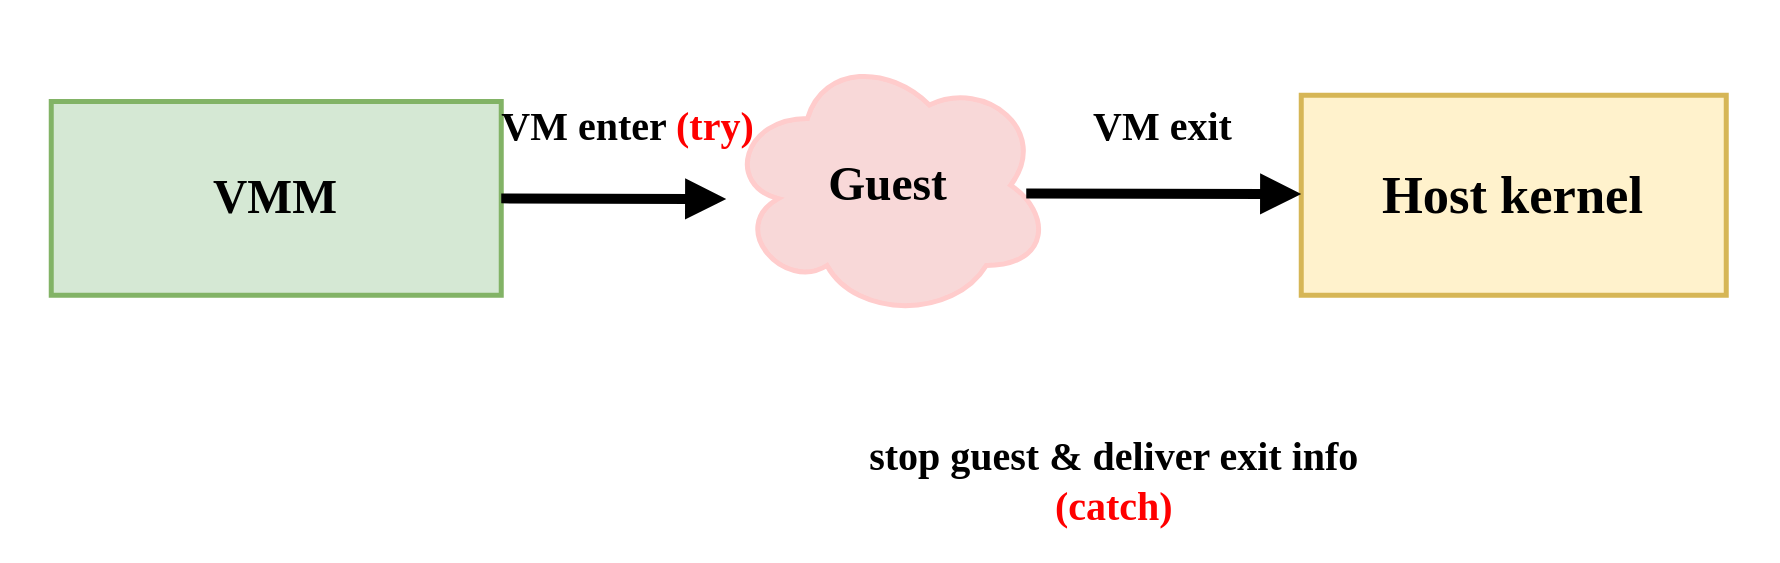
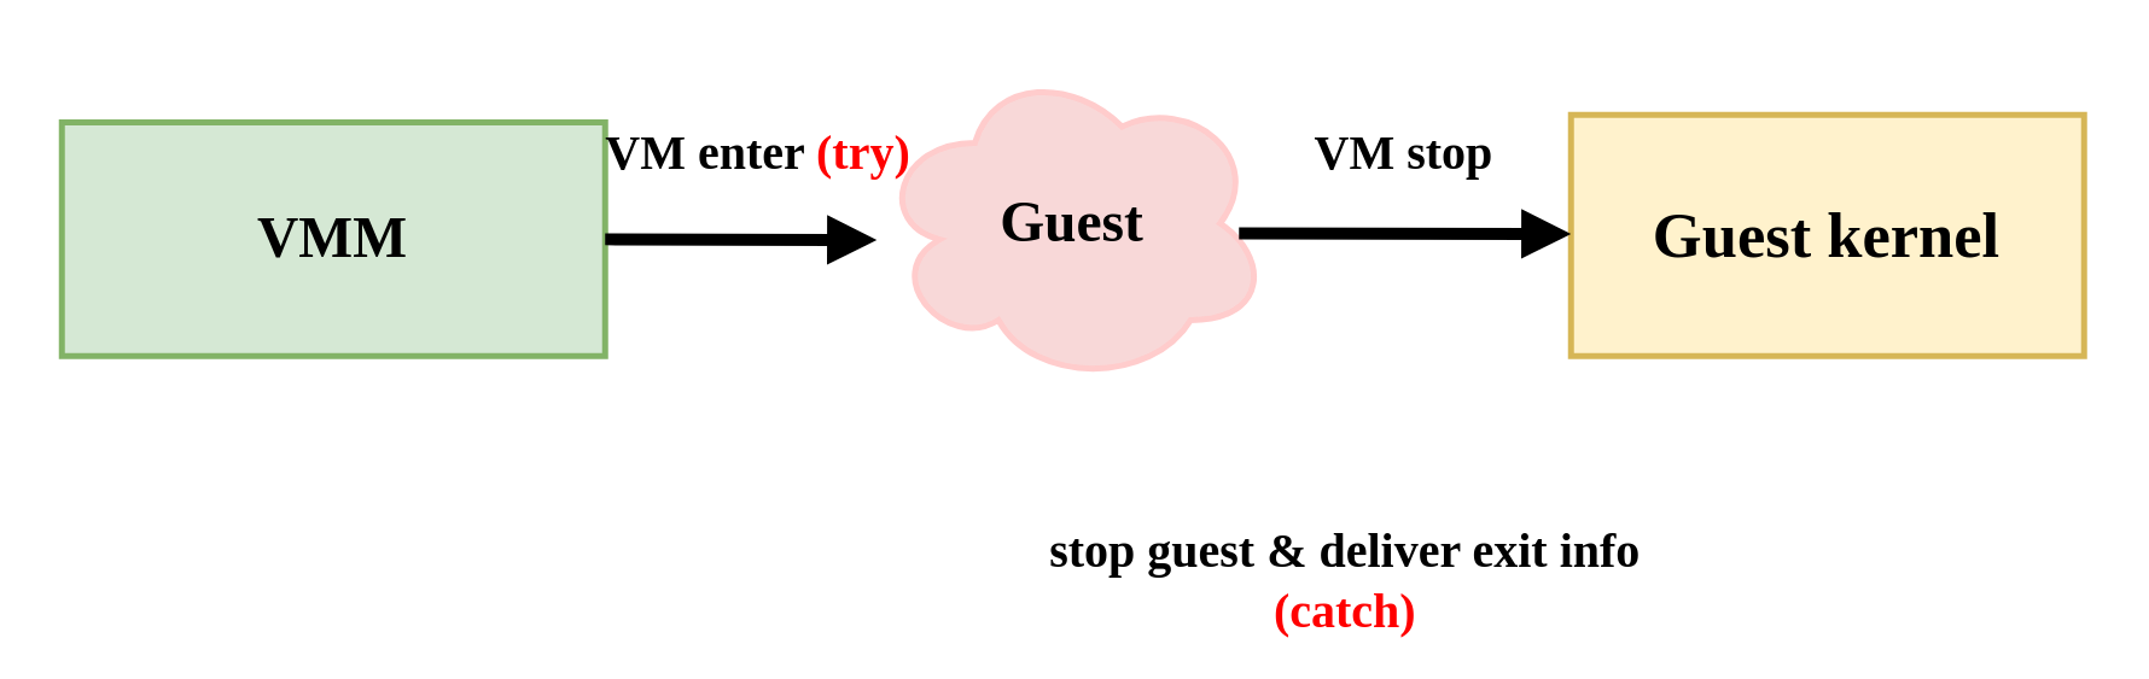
  <mxCell id="0" />
  <mxCell id="1" parent="0" />
- <mxCell id="2" value="Host kernel" style="whiteSpace=wrap;strokeWidth=2;fillColor=#fff2cc;strokeColor=#d6b656;fontFamily=Verdana;fontStyle=1;fontSize=21;" vertex="1" parent="1"><mxGeometry x="520" y="37.5" width="170" height="80" as="geometry" /></mxCell>
+ <mxCell id="2" value="Guest kernel" style="whiteSpace=wrap;strokeWidth=2;fillColor=#fff2cc;strokeColor=#d6b656;fontFamily=Verdana;fontStyle=1;fontSize=21;" vertex="1" parent="1"><mxGeometry x="520" y="37.5" width="170" height="80" as="geometry" /></mxCell>
  <mxCell id="3" value="VMM" style="whiteSpace=wrap;strokeWidth=2;fillColor=#d5e8d4;strokeColor=#82b366;fontFamily=Verdana;fontStyle=1;fontSize=19;" vertex="1" parent="1"><mxGeometry x="20" y="40" width="180" height="77.5" as="geometry" /></mxCell>
  <mxCell id="4" value="Guest" style="ellipse;shape=cloud;whiteSpace=wrap;html=1;fontSize=19;fontFamily=Verdana;fillColor=#F8D8D8;strokeColor=#FFCCCC;strokeWidth=2;fontStyle=1;" vertex="1" parent="1"><mxGeometry x="290" y="20" width="130" height="107" as="geometry" /></mxCell>
  <mxCell id="5" value="" style="rounded=0;orthogonalLoop=1;jettySize=auto;html=1;strokeWidth=4;endArrow=none;endFill=0;startArrow=block;startFill=1;entryX=1;entryY=0.5;entryDx=0;entryDy=0;" edge="1" parent="1" target="3"><mxGeometry relative="1" as="geometry"><mxPoint x="290" y="79" as="sourcePoint" /><mxPoint x="180" y="80" as="targetPoint" /></mxGeometry></mxCell>
  <mxCell id="6" value="&lt;font face=&quot;Verdana&quot; style=&quot;font-size: 16px;&quot;&gt;&lt;b style=&quot;font-size: 16px;&quot;&gt;VM enter &lt;font color=&quot;#ff0000&quot;&gt;(try)&lt;/font&gt;&lt;/b&gt;&lt;/font&gt;&lt;div style=&quot;font-size: 16px;&quot;&gt;&lt;/div&gt;" style="text;whiteSpace=wrap;html=1;fontSize=16;verticalAlign=middle;align=center;" vertex="1" parent="1"><mxGeometry x="196" y="30" width="110" height="40" as="geometry" /></mxCell>
  <mxCell id="7" value="&lt;font face=&quot;Verdana&quot; style=&quot;font-size: 16px;&quot;&gt;&lt;b style=&quot;font-size: 16px;&quot;&gt;stop guest &amp;amp; deliver exit info&lt;br&gt;&lt;font color=&quot;#ff0000&quot;&gt;(catch)&lt;/font&gt;&lt;br&gt;&lt;/b&gt;&lt;/font&gt;&lt;div style=&quot;font-size: 16px;&quot;&gt;&lt;/div&gt;" style="text;whiteSpace=wrap;html=1;fontSize=16;verticalAlign=middle;align=center;" vertex="1" parent="1"><mxGeometry x="302.5" y="180" width="285" height="23" as="geometry" /></mxCell>
  <mxCell id="8" value="" style="rounded=0;orthogonalLoop=1;jettySize=auto;html=1;strokeWidth=4;endArrow=none;endFill=0;startArrow=block;startFill=1;entryX=1;entryY=0.5;entryDx=0;entryDy=0;" edge="1" parent="1"><mxGeometry relative="1" as="geometry"><mxPoint x="520" y="77" as="sourcePoint" /><mxPoint x="410" y="76.83" as="targetPoint" /></mxGeometry></mxCell>
- <mxCell id="9" value="&lt;font face=&quot;Verdana&quot; style=&quot;font-size: 16px;&quot;&gt;&lt;b style=&quot;font-size: 16px;&quot;&gt;VM exit&lt;/b&gt;&lt;/font&gt;&lt;div style=&quot;font-size: 16px;&quot;&gt;&lt;/div&gt;" style="text;whiteSpace=wrap;html=1;fontSize=16;verticalAlign=middle;align=center;" vertex="1" parent="1"><mxGeometry x="410" y="30" width="110" height="40" as="geometry" /></mxCell>
+ <mxCell id="9" value="&lt;font face=&quot;Verdana&quot; style=&quot;font-size: 16px;&quot;&gt;&lt;b style=&quot;font-size: 16px;&quot;&gt;VM stop&lt;/b&gt;&lt;/font&gt;&lt;div style=&quot;font-size: 16px;&quot;&gt;&lt;/div&gt;" style="text;whiteSpace=wrap;html=1;fontSize=16;verticalAlign=middle;align=center;" vertex="1" parent="1"><mxGeometry x="410" y="30" width="110" height="40" as="geometry" /></mxCell>
